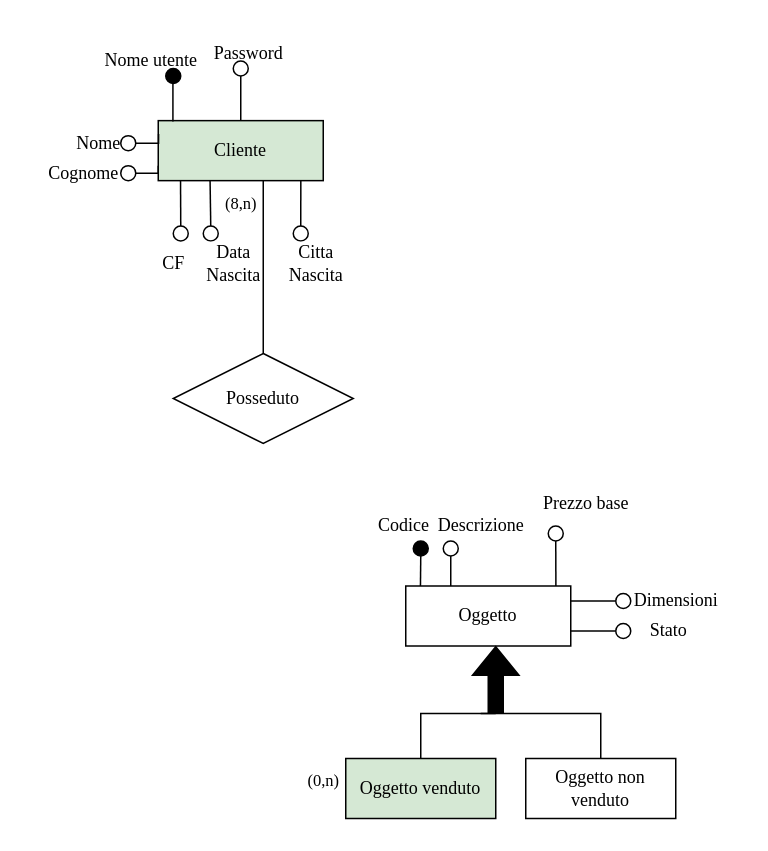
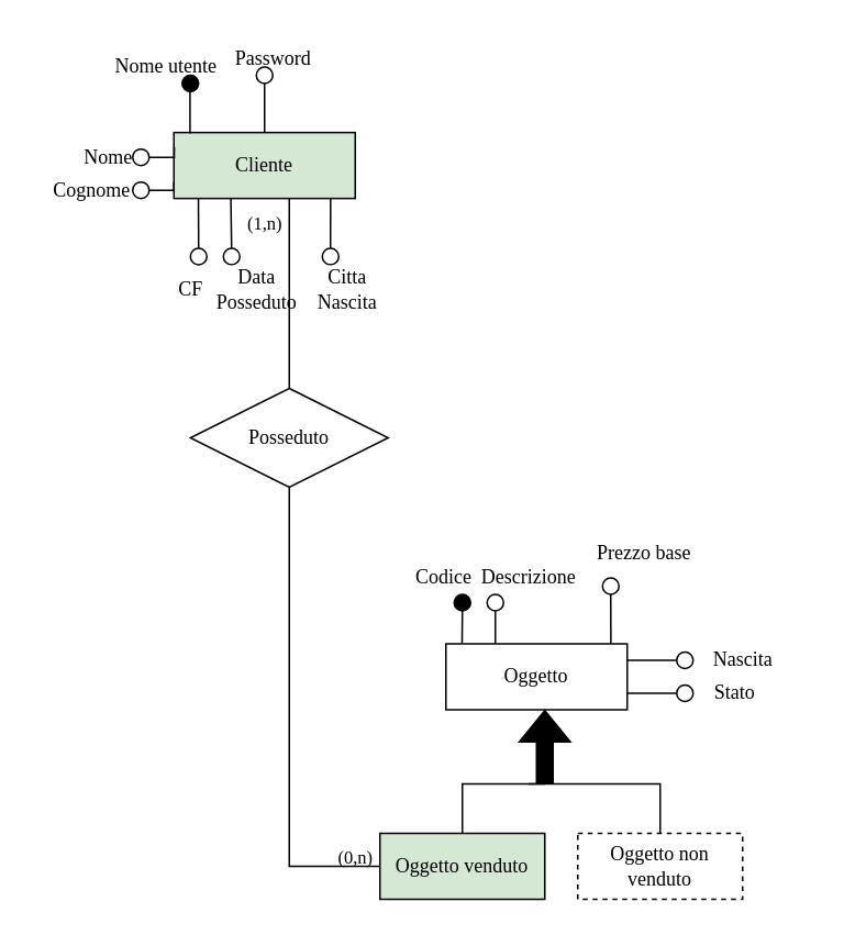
  <mxCell id="0" />
  <mxCell id="1" parent="0" />
  <mxCell id="2" value="&lt;font&gt;Cliente&lt;/font&gt;" style="whiteSpace=wrap;html=1;align=center;fontFamily=Times New Roman;fillColor=#d5e8d4;" parent="1" vertex="1"><mxGeometry x="105" y="79.76" width="110" height="40" as="geometry" /></mxCell>
  <mxCell id="3" value="" style="ellipse;whiteSpace=wrap;html=1;aspect=fixed;fontFamily=Times New Roman;" parent="1" vertex="1"><mxGeometry x="195" y="150" width="10" height="10" as="geometry" /></mxCell>
  <mxCell id="4" value="" style="ellipse;whiteSpace=wrap;html=1;aspect=fixed;fontFamily=Times New Roman;" parent="1" vertex="1"><mxGeometry x="135" y="150" width="10" height="10" as="geometry" /></mxCell>
  <mxCell id="5" value="" style="ellipse;whiteSpace=wrap;html=1;aspect=fixed;fillColor=#FFFFFF;fontFamily=Times New Roman;" parent="1" vertex="1"><mxGeometry x="115" y="150" width="10" height="10" as="geometry" /></mxCell>
  <mxCell id="6" style="edgeStyle=orthogonalEdgeStyle;shape=connector;rounded=0;orthogonalLoop=1;jettySize=auto;html=1;exitX=0.5;exitY=0;exitDx=0;exitDy=0;entryX=0.135;entryY=0.99;entryDx=0;entryDy=0;entryPerimeter=0;strokeColor=default;align=center;verticalAlign=middle;fontFamily=Times New Roman;fontSize=7;fontColor=default;labelBackgroundColor=default;autosize=1;resizable=0;startFill=0;endArrow=none;" parent="1" source="5" target="2" edge="1"><mxGeometry relative="1" as="geometry" /></mxCell>
  <mxCell id="7" value="&lt;font&gt;CF&lt;/font&gt;" style="text;html=1;align=center;verticalAlign=middle;resizable=0;points=[];autosize=1;strokeColor=none;fillColor=none;fontFamily=Times New Roman;fontSize=12;fontColor=default;labelBackgroundColor=default;" parent="1" vertex="1"><mxGeometry x="95" y="160" width="40" height="30" as="geometry" /></mxCell>
  <mxCell id="8" style="edgeStyle=orthogonalEdgeStyle;shape=connector;rounded=0;orthogonalLoop=1;jettySize=auto;html=1;exitX=0.5;exitY=0;exitDx=0;exitDy=0;entryX=0.314;entryY=0.988;entryDx=0;entryDy=0;entryPerimeter=0;strokeColor=default;align=center;verticalAlign=middle;fontFamily=Times New Roman;fontSize=7;fontColor=default;labelBackgroundColor=default;autosize=1;resizable=0;startFill=0;endArrow=none;" parent="1" source="4" target="2" edge="1"><mxGeometry relative="1" as="geometry" /></mxCell>
- <mxCell id="9" value="&lt;font&gt;Data&lt;br&gt;Nascita&lt;/font&gt;" style="text;html=1;align=center;verticalAlign=middle;resizable=0;points=[];autosize=1;strokeColor=none;fillColor=none;fontFamily=Times New Roman;fontSize=12;fontColor=default;labelBackgroundColor=default;" parent="1" vertex="1"><mxGeometry x="125" y="155" width="60" height="40" as="geometry" /></mxCell>
+ <mxCell id="9" value="&lt;font&gt;Data&lt;br&gt;Posseduto&lt;/font&gt;" style="text;html=1;align=center;verticalAlign=middle;resizable=0;points=[];autosize=1;strokeColor=none;fillColor=none;fontFamily=Times New Roman;fontSize=12;fontColor=default;labelBackgroundColor=default;" parent="1" vertex="1"><mxGeometry x="125" y="155" width="60" height="40" as="geometry" /></mxCell>
  <mxCell id="10" value="&lt;font&gt;Citta&lt;br&gt;Nascita&lt;/font&gt;" style="text;html=1;align=center;verticalAlign=middle;resizable=0;points=[];autosize=1;strokeColor=none;fillColor=none;fontFamily=Times New Roman;fontSize=12;fontColor=default;labelBackgroundColor=default;" parent="1" vertex="1"><mxGeometry x="180" y="155" width="60" height="40" as="geometry" /></mxCell>
  <mxCell id="11" style="edgeStyle=orthogonalEdgeStyle;shape=connector;rounded=0;orthogonalLoop=1;jettySize=auto;html=1;exitX=1;exitY=0.5;exitDx=0;exitDy=0;entryX=0;entryY=0.75;entryDx=0;entryDy=0;strokeColor=default;align=center;verticalAlign=middle;fontFamily=Times New Roman;fontSize=11;fontColor=default;labelBackgroundColor=default;startFill=0;endArrow=none;" parent="1" source="12" target="2" edge="1"><mxGeometry relative="1" as="geometry" /></mxCell>
  <mxCell id="12" value="" style="ellipse;whiteSpace=wrap;html=1;aspect=fixed;fontFamily=Times New Roman;" parent="1" vertex="1"><mxGeometry x="80" y="109.76" width="10" height="10" as="geometry" /></mxCell>
  <mxCell id="13" style="edgeStyle=orthogonalEdgeStyle;shape=connector;rounded=0;orthogonalLoop=1;jettySize=auto;html=1;exitX=0.5;exitY=0;exitDx=0;exitDy=0;entryX=0.864;entryY=1.002;entryDx=0;entryDy=0;entryPerimeter=0;strokeColor=default;align=center;verticalAlign=middle;fontFamily=Times New Roman;fontSize=11;fontColor=default;labelBackgroundColor=default;startFill=0;endArrow=none;" parent="1" source="3" target="2" edge="1"><mxGeometry relative="1" as="geometry" /></mxCell>
  <mxCell id="14" value="" style="ellipse;whiteSpace=wrap;html=1;aspect=fixed;fontFamily=Times New Roman;" parent="1" vertex="1"><mxGeometry x="80" y="89.76" width="10" height="10" as="geometry" /></mxCell>
  <mxCell id="15" style="edgeStyle=orthogonalEdgeStyle;shape=connector;rounded=0;orthogonalLoop=1;jettySize=auto;html=1;exitX=1;exitY=0.5;exitDx=0;exitDy=0;entryX=0.002;entryY=0.224;entryDx=0;entryDy=0;entryPerimeter=0;strokeColor=default;align=center;verticalAlign=middle;fontFamily=Times New Roman;fontSize=11;fontColor=default;labelBackgroundColor=default;startFill=0;endArrow=none;" parent="1" source="14" target="2" edge="1"><mxGeometry relative="1" as="geometry" /></mxCell>
  <mxCell id="16" style="edgeStyle=orthogonalEdgeStyle;shape=connector;rounded=0;orthogonalLoop=1;jettySize=auto;html=1;exitX=0.5;exitY=1;exitDx=0;exitDy=0;entryX=0.089;entryY=0.032;entryDx=0;entryDy=0;entryPerimeter=0;strokeColor=default;align=center;verticalAlign=middle;fontFamily=Times New Roman;fontSize=7;fontColor=default;labelBackgroundColor=default;autosize=1;resizable=0;startFill=0;endArrow=none;" parent="1" source="20" target="19" edge="1"><mxGeometry relative="1" as="geometry" /></mxCell>
  <mxCell id="17" style="edgeStyle=orthogonalEdgeStyle;shape=connector;rounded=0;orthogonalLoop=1;jettySize=auto;html=1;exitX=0.5;exitY=1;exitDx=0;exitDy=0;entryX=0.273;entryY=0.015;entryDx=0;entryDy=0;entryPerimeter=0;strokeColor=default;align=center;verticalAlign=middle;fontFamily=Times New Roman;fontSize=7;fontColor=default;labelBackgroundColor=default;autosize=1;resizable=0;startFill=0;endArrow=none;" parent="1" source="21" target="19" edge="1"><mxGeometry relative="1" as="geometry" /></mxCell>
  <mxCell id="18" style="edgeStyle=orthogonalEdgeStyle;shape=connector;rounded=0;orthogonalLoop=1;jettySize=auto;html=1;exitX=0.5;exitY=1;exitDx=0;exitDy=0;entryX=0.91;entryY=0.003;entryDx=0;entryDy=0;entryPerimeter=0;strokeColor=default;align=center;verticalAlign=middle;fontFamily=Times New Roman;fontSize=7;fontColor=default;labelBackgroundColor=default;autosize=1;resizable=0;startFill=0;endArrow=none;" parent="1" source="24" target="19" edge="1"><mxGeometry relative="1" as="geometry" /></mxCell>
  <mxCell id="19" value="Oggetto" style="whiteSpace=wrap;html=1;align=center;fontFamily=Times New Roman;" parent="1" vertex="1"><mxGeometry x="270" y="390" width="110" height="40" as="geometry" /></mxCell>
  <mxCell id="20" value="" style="ellipse;whiteSpace=wrap;html=1;aspect=fixed;fillColor=#000000;fontFamily=Times New Roman;" parent="1" vertex="1"><mxGeometry x="275" y="360" width="10" height="10" as="geometry" /></mxCell>
  <mxCell id="21" value="" style="ellipse;whiteSpace=wrap;html=1;aspect=fixed;fontFamily=Times New Roman;" parent="1" vertex="1"><mxGeometry x="295" y="360" width="10" height="10" as="geometry" /></mxCell>
  <mxCell id="22" style="edgeStyle=orthogonalEdgeStyle;rounded=0;orthogonalLoop=1;jettySize=auto;html=1;exitX=0;exitY=0.5;exitDx=0;exitDy=0;entryX=1;entryY=0.75;entryDx=0;entryDy=0;endArrow=none;startFill=0;" parent="1" source="23" target="19" edge="1"><mxGeometry relative="1" as="geometry" /></mxCell>
  <mxCell id="23" value="" style="ellipse;whiteSpace=wrap;html=1;aspect=fixed;fontFamily=Times New Roman;" parent="1" vertex="1"><mxGeometry x="410" y="415" width="10" height="10" as="geometry" /></mxCell>
  <mxCell id="24" value="" style="ellipse;whiteSpace=wrap;html=1;aspect=fixed;fontFamily=Times New Roman;" parent="1" vertex="1"><mxGeometry x="365" y="350" width="10" height="10" as="geometry" /></mxCell>
  <mxCell id="25" style="edgeStyle=orthogonalEdgeStyle;rounded=0;orthogonalLoop=1;jettySize=auto;html=1;exitX=0;exitY=0.5;exitDx=0;exitDy=0;entryX=1;entryY=0.25;entryDx=0;entryDy=0;endArrow=none;startFill=0;" parent="1" source="26" target="19" edge="1"><mxGeometry relative="1" as="geometry" /></mxCell>
  <mxCell id="26" value="" style="ellipse;whiteSpace=wrap;html=1;aspect=fixed;fontFamily=Times New Roman;" parent="1" vertex="1"><mxGeometry x="410" y="395" width="10" height="10" as="geometry" /></mxCell>
  <mxCell id="27" value="Descrizione" style="text;html=1;align=center;verticalAlign=middle;resizable=0;points=[];autosize=1;strokeColor=none;fillColor=none;fontFamily=Times New Roman;fontSize=12;fontColor=default;labelBackgroundColor=default;" parent="1" vertex="1"><mxGeometry x="280" y="335" width="80" height="30" as="geometry" /></mxCell>
  <mxCell id="28" value="(0,n)" style="text;html=1;align=center;verticalAlign=middle;resizable=0;points=[];autosize=1;strokeColor=none;fillColor=none;fontFamily=Times New Roman;fontSize=11;fontColor=default;labelBackgroundColor=default;" parent="1" vertex="1"><mxGeometry x="195" y="505" width="40" height="30" as="geometry" /></mxCell>
+ <mxCell id="29" style="edgeStyle=orthogonalEdgeStyle;rounded=0;orthogonalLoop=1;jettySize=auto;html=1;exitX=0.5;exitY=1;exitDx=0;exitDy=0;entryX=0;entryY=0.5;entryDx=0;entryDy=0;endArrow=none;startFill=0;" parent="1" source="30" target="45" edge="1"><mxGeometry relative="1" as="geometry"><mxPoint x="174.931" y="545" as="targetPoint" /></mxGeometry></mxCell>
  <mxCell id="30" value="Posseduto" style="shape=rhombus;perimeter=rhombusPerimeter;whiteSpace=wrap;html=1;align=center;fontFamily=Times New Roman;" parent="1" vertex="1"><mxGeometry x="115" y="235" width="120" height="60" as="geometry" /></mxCell>
  <mxCell id="31" style="edgeStyle=orthogonalEdgeStyle;shape=connector;rounded=0;orthogonalLoop=1;jettySize=auto;html=1;exitX=0.5;exitY=0;exitDx=0;exitDy=0;strokeColor=default;align=center;verticalAlign=middle;fontFamily=Times New Roman;fontSize=11;fontColor=default;labelBackgroundColor=default;startFill=0;endArrow=none;" parent="1" source="30" edge="1"><mxGeometry relative="1" as="geometry"><mxPoint x="175" y="120" as="targetPoint" /></mxGeometry></mxCell>
  <mxCell id="32" value="&lt;font&gt;Prezzo base&lt;/font&gt;" style="text;html=1;align=center;verticalAlign=middle;resizable=0;points=[];autosize=1;strokeColor=none;fillColor=none;fontFamily=Times New Roman;fontSize=12;fontColor=default;labelBackgroundColor=default;" parent="1" vertex="1"><mxGeometry x="350" y="320" width="80" height="30" as="geometry" /></mxCell>
- <mxCell id="33" value="Dimensioni" style="text;html=1;align=center;verticalAlign=middle;resizable=0;points=[];autosize=1;strokeColor=none;fillColor=none;fontFamily=Times New Roman;fontSize=12;fontColor=default;labelBackgroundColor=default;" parent="1" vertex="1"><mxGeometry x="410" y="385" width="80" height="30" as="geometry" /></mxCell>
+ <mxCell id="33" value="Nascita" style="text;html=1;align=center;verticalAlign=middle;resizable=0;points=[];autosize=1;strokeColor=none;fillColor=none;fontFamily=Times New Roman;fontSize=12;fontColor=default;labelBackgroundColor=default;" parent="1" vertex="1"><mxGeometry x="410" y="385" width="80" height="30" as="geometry" /></mxCell>
  <mxCell id="34" value="Stato" style="text;html=1;align=center;verticalAlign=middle;resizable=0;points=[];autosize=1;strokeColor=none;fillColor=none;fontFamily=Times New Roman;fontSize=12;fontColor=default;labelBackgroundColor=default;" parent="1" vertex="1"><mxGeometry x="420" y="405" width="50" height="30" as="geometry" /></mxCell>
  <mxCell id="35" style="edgeStyle=orthogonalEdgeStyle;shape=connector;rounded=0;orthogonalLoop=1;jettySize=auto;html=1;exitX=0.5;exitY=1;exitDx=0;exitDy=0;entryX=0.25;entryY=0;entryDx=0;entryDy=0;strokeColor=default;align=center;verticalAlign=middle;fontFamily=Times New Roman;fontSize=11;fontColor=default;labelBackgroundColor=default;startFill=0;endArrow=none;" parent="1" edge="1"><mxGeometry relative="1" as="geometry"><mxPoint x="114.78" y="50.4" as="sourcePoint" /><mxPoint x="114.78" y="80.4" as="targetPoint" /></mxGeometry></mxCell>
  <mxCell id="36" value="&lt;font&gt;Nome utente&lt;/font&gt;" style="text;html=1;align=center;verticalAlign=middle;resizable=0;points=[];autosize=1;strokeColor=none;fillColor=none;fontSize=12;fontFamily=Times New Roman;" parent="1" vertex="1"><mxGeometry x="55" y="25" width="90" height="30" as="geometry" /></mxCell>
  <mxCell id="37" style="edgeStyle=orthogonalEdgeStyle;shape=connector;rounded=0;orthogonalLoop=1;jettySize=auto;html=1;exitX=0.5;exitY=1;exitDx=0;exitDy=0;entryX=0.75;entryY=0;entryDx=0;entryDy=0;strokeColor=default;align=center;verticalAlign=middle;fontFamily=Times New Roman;fontSize=11;fontColor=default;labelBackgroundColor=default;startFill=0;endArrow=none;" parent="1" edge="1"><mxGeometry relative="1" as="geometry"><mxPoint x="160" y="50" as="sourcePoint" /><mxPoint x="160" y="80" as="targetPoint" /></mxGeometry></mxCell>
  <mxCell id="38" value="" style="ellipse;whiteSpace=wrap;html=1;aspect=fixed;fillColor=#000000;fontFamily=Times New Roman;" parent="1" vertex="1"><mxGeometry x="110" y="45" width="10" height="10" as="geometry" /></mxCell>
  <mxCell id="39" value="" style="ellipse;whiteSpace=wrap;html=1;aspect=fixed;fontFamily=Times New Roman;" parent="1" vertex="1"><mxGeometry x="155" y="40" width="10" height="10" as="geometry" /></mxCell>
  <mxCell id="40" value="Nome" style="text;html=1;align=center;verticalAlign=middle;resizable=0;points=[];autosize=1;strokeColor=none;fillColor=none;fontFamily=Times New Roman;fontSize=12;fontColor=default;labelBackgroundColor=default;" parent="1" vertex="1"><mxGeometry x="40" y="79.76" width="50" height="30" as="geometry" /></mxCell>
  <mxCell id="41" value="Cognome" style="text;html=1;align=center;verticalAlign=middle;resizable=0;points=[];autosize=1;strokeColor=none;fillColor=none;fontFamily=Times New Roman;fontSize=12;fontColor=default;labelBackgroundColor=default;" parent="1" vertex="1"><mxGeometry x="20" y="99.76" width="70" height="30" as="geometry" /></mxCell>
  <mxCell id="42" value="&lt;font&gt;Password&lt;/font&gt;" style="text;html=1;align=center;verticalAlign=middle;resizable=0;points=[];autosize=1;strokeColor=none;fillColor=none;fontSize=12;fontFamily=Times New Roman;" parent="1" vertex="1"><mxGeometry x="130" y="20" width="70" height="30" as="geometry" /></mxCell>
  <mxCell id="43" value="Codice&amp;nbsp;" style="text;html=1;align=center;verticalAlign=middle;resizable=0;points=[];autosize=1;strokeColor=none;fillColor=none;fontFamily=Times New Roman;fontSize=12;fontColor=default;labelBackgroundColor=default;" parent="1" vertex="1"><mxGeometry x="240" y="335" width="60" height="30" as="geometry" /></mxCell>
  <mxCell id="44" style="edgeStyle=orthogonalEdgeStyle;rounded=0;orthogonalLoop=1;jettySize=auto;html=1;exitX=0.5;exitY=0;exitDx=0;exitDy=0;endArrow=none;startFill=0;" parent="1" source="45" edge="1"><mxGeometry relative="1" as="geometry"><mxPoint x="330" y="475" as="targetPoint" /><Array as="points"><mxPoint x="280" y="475" /></Array></mxGeometry></mxCell>
  <mxCell id="45" value="&lt;font face=&quot;Times New Roman&quot;&gt;Oggetto venduto&lt;/font&gt;" style="whiteSpace=wrap;html=1;align=center;fillColor=#d5e8d4;" parent="1" vertex="1"><mxGeometry x="230" y="505" width="100" height="40" as="geometry" /></mxCell>
  <mxCell id="46" style="edgeStyle=orthogonalEdgeStyle;rounded=0;orthogonalLoop=1;jettySize=auto;html=1;exitX=0.5;exitY=0;exitDx=0;exitDy=0;endArrow=none;startFill=0;" parent="1" source="47" edge="1"><mxGeometry relative="1" as="geometry"><mxPoint x="320" y="475" as="targetPoint" /><Array as="points"><mxPoint x="400" y="475" /></Array></mxGeometry></mxCell>
- <mxCell id="47" value="&lt;font face=&quot;Times New Roman&quot;&gt;Oggetto non venduto&lt;/font&gt;" style="whiteSpace=wrap;html=1;align=center;" parent="1" vertex="1"><mxGeometry x="350" y="505" width="100" height="40" as="geometry" /></mxCell>
+ <mxCell id="47" value="&lt;font face=&quot;Times New Roman&quot;&gt;Oggetto non venduto&lt;/font&gt;" style="whiteSpace=wrap;html=1;align=center;dashed=1;" parent="1" vertex="1"><mxGeometry x="350" y="505" width="100" height="40" as="geometry" /></mxCell>
  <mxCell id="48" value="" style="shape=flexArrow;endArrow=classic;html=1;rounded=0;entryX=0.5;entryY=1;entryDx=0;entryDy=0;labelBackgroundColor=none;fillColor=#000000;" parent="1" edge="1"><mxGeometry width="50" height="50" relative="1" as="geometry"><mxPoint x="330" y="475" as="sourcePoint" /><mxPoint x="330" y="430" as="targetPoint" /></mxGeometry></mxCell>
- <mxCell id="49" value="(8,n)" style="text;html=1;align=center;verticalAlign=middle;resizable=0;points=[];autosize=1;strokeColor=none;fillColor=none;fontFamily=Times New Roman;fontSize=11;fontColor=default;labelBackgroundColor=default;" vertex="1" parent="1"><mxGeometry x="140" y="119.76" width="40" height="30" as="geometry" /></mxCell>
+ <mxCell id="49" value="(1,n)" style="text;html=1;align=center;verticalAlign=middle;resizable=0;points=[];autosize=1;strokeColor=none;fillColor=none;fontFamily=Times New Roman;fontSize=11;fontColor=default;labelBackgroundColor=default;" vertex="1" parent="1"><mxGeometry x="140" y="119.76" width="40" height="30" as="geometry" /></mxCell>
